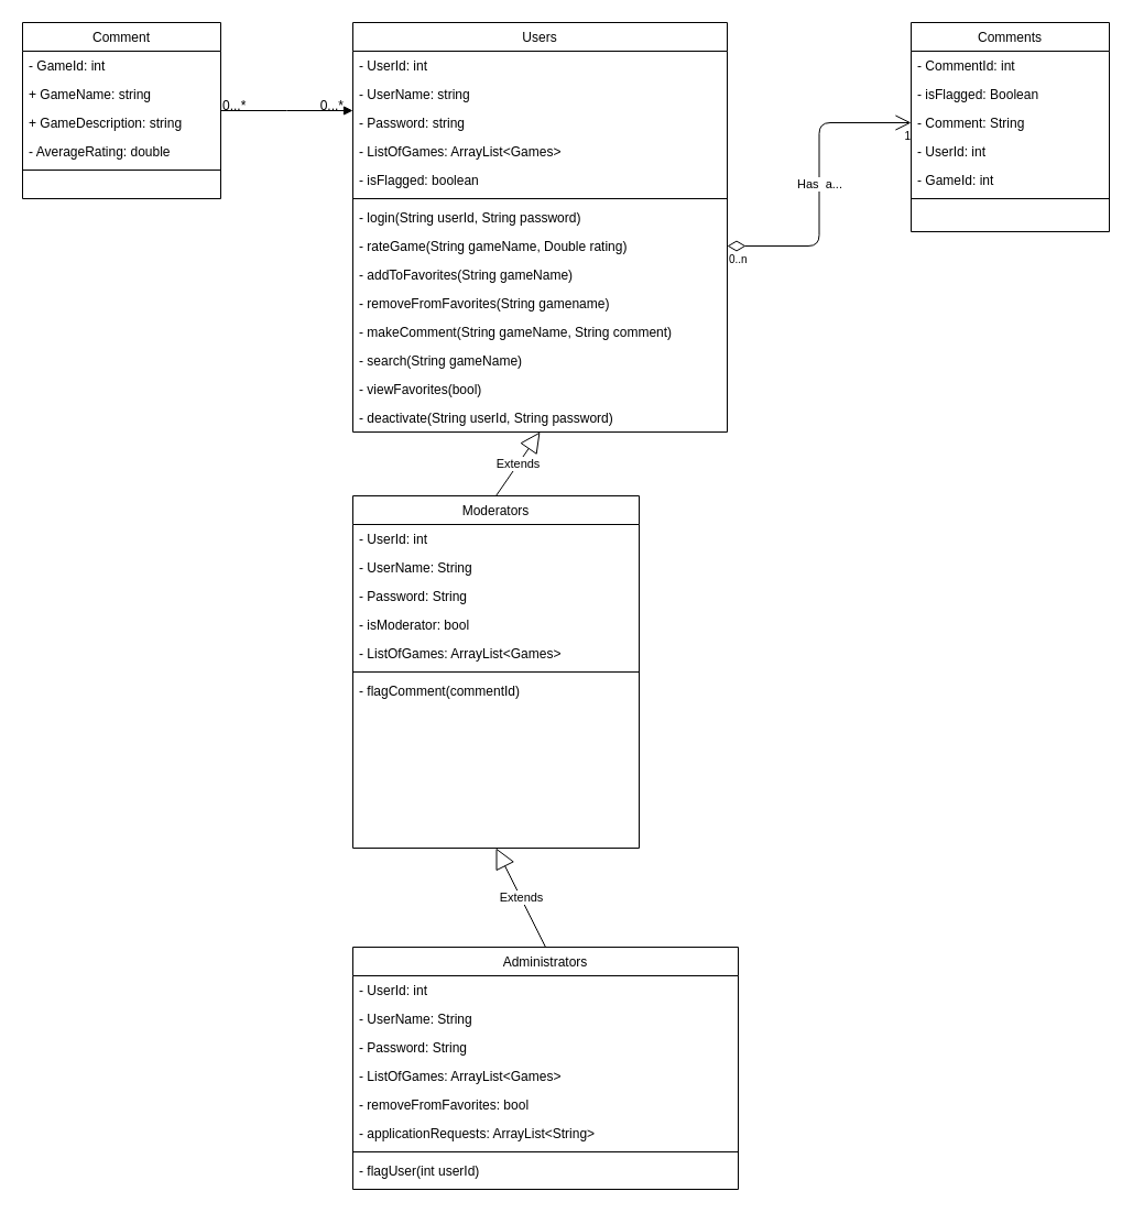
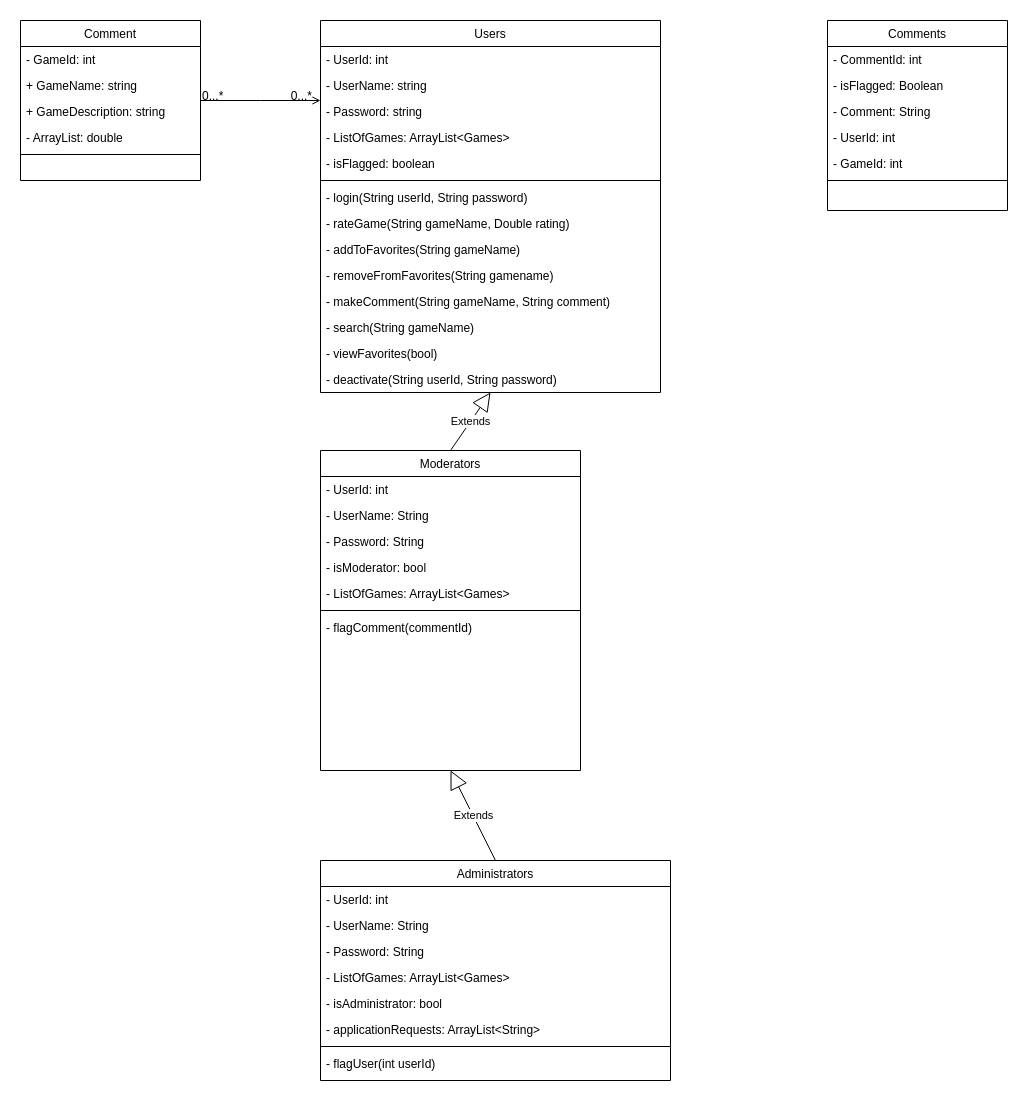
  <mxCell id="0" />
  <mxCell id="1" parent="0" />
- <mxCell id="2" value="" style="endArrow=block;shadow=0;strokeWidth=1;strokeColor=#000000;rounded=0;endFill=1;edgeStyle=elbowEdgeStyle;elbow=vertical;" parent="1" source="8" target="14" edge="1"><mxGeometry x="0.5" y="41" relative="1" as="geometry"><mxPoint x="380" y="92" as="sourcePoint" /><mxPoint x="540" y="92" as="targetPoint" /><mxPoint x="-40" y="32" as="offset" /></mxGeometry></mxCell>
+ <mxCell id="2" value="" style="endArrow=open;shadow=0;strokeWidth=1;strokeColor=#000000;rounded=0;endFill=1;edgeStyle=elbowEdgeStyle;elbow=vertical;" parent="1" source="8" target="14" edge="1"><mxGeometry x="0.5" y="41" relative="1" as="geometry"><mxPoint x="380" y="92" as="sourcePoint" /><mxPoint x="540" y="92" as="targetPoint" /><mxPoint x="-40" y="32" as="offset" /></mxGeometry></mxCell>
  <mxCell id="3" value="0...*" style="resizable=0;align=left;verticalAlign=bottom;labelBackgroundColor=none;fontSize=12;" parent="2" connectable="0" vertex="1"><mxGeometry x="-1" relative="1" as="geometry"><mxPoint y="4" as="offset" /></mxGeometry></mxCell>
  <mxCell id="4" value="0...*" style="resizable=0;align=right;verticalAlign=bottom;labelBackgroundColor=none;fontSize=12;" parent="2" connectable="0" vertex="1"><mxGeometry x="1" relative="1" as="geometry"><mxPoint x="-7" y="4" as="offset" /></mxGeometry></mxCell>
- <mxCell id="5" value="Has&amp;nbsp; a..." style="endArrow=open;html=1;endSize=12;startArrow=diamondThin;startSize=14;startFill=0;edgeStyle=orthogonalEdgeStyle;exitX=1;exitY=0.5;exitDx=0;exitDy=0;entryX=0;entryY=0.5;entryDx=0;entryDy=0;" parent="1" source="22" target="32" edge="1"><mxGeometry relative="1" as="geometry"><mxPoint x="650" y="140" as="sourcePoint" /><mxPoint x="810" y="140" as="targetPoint" /></mxGeometry></mxCell>
- <mxCell id="6" value="0..n" style="resizable=0;html=1;align=left;verticalAlign=top;labelBackgroundColor=#ffffff;fontSize=10;" parent="5" connectable="0" vertex="1"><mxGeometry x="-1" relative="1" as="geometry" /></mxCell>
- <mxCell id="7" value="1" style="resizable=0;html=1;align=right;verticalAlign=top;labelBackgroundColor=#ffffff;fontSize=10;" parent="5" connectable="0" vertex="1"><mxGeometry x="1" relative="1" as="geometry" /></mxCell>
  <mxCell id="8" value="Comment" style="swimlane;fontStyle=0;align=center;verticalAlign=top;childLayout=stackLayout;horizontal=1;startSize=26;horizontalStack=0;resizeParent=1;resizeLast=0;collapsible=1;marginBottom=0;rounded=0;shadow=0;strokeWidth=1;swimlaneFillColor=none;" parent="1" vertex="1"><mxGeometry x="20" y="20" width="180" height="160" as="geometry"><mxRectangle x="230" y="140" width="160" height="26" as="alternateBounds" /></mxGeometry></mxCell>
  <mxCell id="9" value="- GameId: int" style="text;align=left;verticalAlign=top;spacingLeft=4;spacingRight=4;overflow=hidden;rotatable=0;points=[[0,0.5],[1,0.5]];portConstraint=eastwest;" parent="8" vertex="1"><mxGeometry y="26" width="180" height="26" as="geometry" /></mxCell>
  <mxCell id="10" value="+ GameName: string" style="text;align=left;verticalAlign=top;spacingLeft=4;spacingRight=4;overflow=hidden;rotatable=0;points=[[0,0.5],[1,0.5]];portConstraint=eastwest;rounded=0;shadow=0;html=0;" parent="8" vertex="1"><mxGeometry y="52" width="180" height="26" as="geometry" /></mxCell>
  <mxCell id="11" value="+ GameDescription: string" style="text;align=left;verticalAlign=top;spacingLeft=4;spacingRight=4;overflow=hidden;rotatable=0;points=[[0,0.5],[1,0.5]];portConstraint=eastwest;rounded=0;shadow=0;html=0;" parent="8" vertex="1"><mxGeometry y="78" width="180" height="26" as="geometry" /></mxCell>
- <mxCell id="12" value="- AverageRating: double" style="text;align=left;verticalAlign=top;spacingLeft=4;spacingRight=4;overflow=hidden;rotatable=0;points=[[0,0.5],[1,0.5]];portConstraint=eastwest;" parent="8" vertex="1"><mxGeometry y="104" width="180" height="26" as="geometry" /></mxCell>
+ <mxCell id="12" value="- ArrayList: double" style="text;align=left;verticalAlign=top;spacingLeft=4;spacingRight=4;overflow=hidden;rotatable=0;points=[[0,0.5],[1,0.5]];portConstraint=eastwest;" parent="8" vertex="1"><mxGeometry y="104" width="180" height="26" as="geometry" /></mxCell>
  <mxCell id="13" value="" style="line;html=1;strokeWidth=1;align=left;verticalAlign=middle;spacingTop=-1;spacingLeft=3;spacingRight=3;rotatable=0;labelPosition=right;points=[];portConstraint=eastwest;" parent="8" vertex="1"><mxGeometry y="130" width="180" height="8" as="geometry" /></mxCell>
  <mxCell id="14" value="Users" style="swimlane;fontStyle=0;align=center;verticalAlign=top;childLayout=stackLayout;horizontal=1;startSize=26;horizontalStack=0;resizeParent=1;resizeLast=0;collapsible=1;marginBottom=0;rounded=0;shadow=0;strokeWidth=1;" parent="1" vertex="1"><mxGeometry x="320" y="20" width="340" height="372" as="geometry"><mxRectangle x="550" y="140" width="160" height="26" as="alternateBounds" /></mxGeometry></mxCell>
  <mxCell id="15" value="- UserId: int" style="text;align=left;verticalAlign=top;spacingLeft=4;spacingRight=4;overflow=hidden;rotatable=0;points=[[0,0.5],[1,0.5]];portConstraint=eastwest;" parent="14" vertex="1"><mxGeometry y="26" width="340" height="26" as="geometry" /></mxCell>
  <mxCell id="16" value="- UserName: string" style="text;align=left;verticalAlign=top;spacingLeft=4;spacingRight=4;overflow=hidden;rotatable=0;points=[[0,0.5],[1,0.5]];portConstraint=eastwest;rounded=0;shadow=0;html=0;" parent="14" vertex="1"><mxGeometry y="52" width="340" height="26" as="geometry" /></mxCell>
  <mxCell id="17" value="- Password: string" style="text;align=left;verticalAlign=top;spacingLeft=4;spacingRight=4;overflow=hidden;rotatable=0;points=[[0,0.5],[1,0.5]];portConstraint=eastwest;rounded=0;shadow=0;html=0;" parent="14" vertex="1"><mxGeometry y="78" width="340" height="26" as="geometry" /></mxCell>
  <mxCell id="18" value="- ListOfGames: ArrayList&lt;Games&gt;" style="text;align=left;verticalAlign=top;spacingLeft=4;spacingRight=4;overflow=hidden;rotatable=0;points=[[0,0.5],[1,0.5]];portConstraint=eastwest;rounded=0;shadow=0;html=0;" parent="14" vertex="1"><mxGeometry y="104" width="340" height="26" as="geometry" /></mxCell>
  <mxCell id="19" value="- isFlagged: boolean" style="text;align=left;verticalAlign=top;spacingLeft=4;spacingRight=4;overflow=hidden;rotatable=0;points=[[0,0.5],[1,0.5]];portConstraint=eastwest;rounded=0;shadow=0;html=0;" parent="14" vertex="1"><mxGeometry y="130" width="340" height="26" as="geometry" /></mxCell>
  <mxCell id="20" value="" style="line;html=1;strokeWidth=1;align=left;verticalAlign=middle;spacingTop=-1;spacingLeft=3;spacingRight=3;rotatable=0;labelPosition=right;points=[];portConstraint=eastwest;" parent="14" vertex="1"><mxGeometry y="156" width="340" height="8" as="geometry" /></mxCell>
  <mxCell id="21" value="- login(String userId, String password)" style="text;align=left;verticalAlign=top;spacingLeft=4;spacingRight=4;overflow=hidden;rotatable=0;points=[[0,0.5],[1,0.5]];portConstraint=eastwest;" parent="14" vertex="1"><mxGeometry y="164" width="340" height="26" as="geometry" /></mxCell>
  <mxCell id="22" value="- rateGame(String gameName, Double rating)" style="text;align=left;verticalAlign=top;spacingLeft=4;spacingRight=4;overflow=hidden;rotatable=0;points=[[0,0.5],[1,0.5]];portConstraint=eastwest;" parent="14" vertex="1"><mxGeometry y="190" width="340" height="26" as="geometry" /></mxCell>
  <mxCell id="23" value="- addToFavorites(String gameName)" style="text;align=left;verticalAlign=top;spacingLeft=4;spacingRight=4;overflow=hidden;rotatable=0;points=[[0,0.5],[1,0.5]];portConstraint=eastwest;" parent="14" vertex="1"><mxGeometry y="216" width="340" height="26" as="geometry" /></mxCell>
  <mxCell id="24" value="- removeFromFavorites(String gamename)" style="text;align=left;verticalAlign=top;spacingLeft=4;spacingRight=4;overflow=hidden;rotatable=0;points=[[0,0.5],[1,0.5]];portConstraint=eastwest;" parent="14" vertex="1"><mxGeometry y="242" width="340" height="26" as="geometry" /></mxCell>
  <mxCell id="25" value="- makeComment(String gameName, String comment)" style="text;align=left;verticalAlign=top;spacingLeft=4;spacingRight=4;overflow=hidden;rotatable=0;points=[[0,0.5],[1,0.5]];portConstraint=eastwest;" parent="14" vertex="1"><mxGeometry y="268" width="340" height="26" as="geometry" /></mxCell>
  <mxCell id="26" value="- search(String gameName)" style="text;align=left;verticalAlign=top;spacingLeft=4;spacingRight=4;overflow=hidden;rotatable=0;points=[[0,0.5],[1,0.5]];portConstraint=eastwest;" parent="14" vertex="1"><mxGeometry y="294" width="340" height="26" as="geometry" /></mxCell>
  <mxCell id="27" value="- viewFavorites(bool)" style="text;align=left;verticalAlign=top;spacingLeft=4;spacingRight=4;overflow=hidden;rotatable=0;points=[[0,0.5],[1,0.5]];portConstraint=eastwest;" parent="14" vertex="1"><mxGeometry y="320" width="340" height="26" as="geometry" /></mxCell>
  <mxCell id="28" value="- deactivate(String userId, String password)" style="text;align=left;verticalAlign=top;spacingLeft=4;spacingRight=4;overflow=hidden;rotatable=0;points=[[0,0.5],[1,0.5]];portConstraint=eastwest;" parent="14" vertex="1"><mxGeometry y="346" width="340" height="26" as="geometry" /></mxCell>
  <mxCell id="29" value="Comments" style="swimlane;fontStyle=0;align=center;verticalAlign=top;childLayout=stackLayout;horizontal=1;startSize=26;horizontalStack=0;resizeParent=1;resizeLast=0;collapsible=1;marginBottom=0;rounded=0;shadow=0;strokeWidth=1;swimlaneFillColor=none;" parent="1" vertex="1"><mxGeometry x="827" y="20" width="180" height="190" as="geometry"><mxRectangle x="230" y="140" width="160" height="26" as="alternateBounds" /></mxGeometry></mxCell>
  <mxCell id="30" value="- CommentId: int" style="text;align=left;verticalAlign=top;spacingLeft=4;spacingRight=4;overflow=hidden;rotatable=0;points=[[0,0.5],[1,0.5]];portConstraint=eastwest;" parent="29" vertex="1"><mxGeometry y="26" width="180" height="26" as="geometry" /></mxCell>
  <mxCell id="31" value="- isFlagged: Boolean" style="text;align=left;verticalAlign=top;spacingLeft=4;spacingRight=4;overflow=hidden;rotatable=0;points=[[0,0.5],[1,0.5]];portConstraint=eastwest;rounded=0;shadow=0;html=0;" parent="29" vertex="1"><mxGeometry y="52" width="180" height="26" as="geometry" /></mxCell>
  <mxCell id="32" value="- Comment: String" style="text;align=left;verticalAlign=top;spacingLeft=4;spacingRight=4;overflow=hidden;rotatable=0;points=[[0,0.5],[1,0.5]];portConstraint=eastwest;rounded=0;shadow=0;html=0;" parent="29" vertex="1"><mxGeometry y="78" width="180" height="26" as="geometry" /></mxCell>
  <mxCell id="33" value="- UserId: int" style="text;align=left;verticalAlign=top;spacingLeft=4;spacingRight=4;overflow=hidden;rotatable=0;points=[[0,0.5],[1,0.5]];portConstraint=eastwest;" parent="29" vertex="1"><mxGeometry y="104" width="180" height="26" as="geometry" /></mxCell>
  <mxCell id="34" value="- GameId: int" style="text;align=left;verticalAlign=top;spacingLeft=4;spacingRight=4;overflow=hidden;rotatable=0;points=[[0,0.5],[1,0.5]];portConstraint=eastwest;rounded=0;shadow=0;html=0;" parent="29" vertex="1"><mxGeometry y="130" width="180" height="26" as="geometry" /></mxCell>
  <mxCell id="35" value="" style="line;html=1;strokeWidth=1;align=left;verticalAlign=middle;spacingTop=-1;spacingLeft=3;spacingRight=3;rotatable=0;labelPosition=right;points=[];portConstraint=eastwest;" parent="29" vertex="1"><mxGeometry y="156" width="180" height="8" as="geometry" /></mxCell>
  <mxCell id="36" value="Extends" style="endArrow=block;endSize=16;endFill=0;html=1;exitX=0.5;exitY=0;exitDx=0;exitDy=0;entryX=0.5;entryY=1;entryDx=0;entryDy=0;" parent="1" source="37" target="14" edge="1"><mxGeometry width="160" relative="1" as="geometry"><mxPoint x="400" y="410" as="sourcePoint" /><mxPoint x="483" y="370" as="targetPoint" /></mxGeometry></mxCell>
  <mxCell id="37" value="Moderators" style="swimlane;fontStyle=0;align=center;verticalAlign=top;childLayout=stackLayout;horizontal=1;startSize=26;horizontalStack=0;resizeParent=1;resizeLast=0;collapsible=1;marginBottom=0;rounded=0;shadow=0;strokeWidth=1;swimlaneFillColor=none;" parent="1" vertex="1"><mxGeometry x="320" y="450" width="260" height="320" as="geometry"><mxRectangle x="230" y="140" width="160" height="26" as="alternateBounds" /></mxGeometry></mxCell>
  <mxCell id="38" value="- UserId: int" style="text;align=left;verticalAlign=top;spacingLeft=4;spacingRight=4;overflow=hidden;rotatable=0;points=[[0,0.5],[1,0.5]];portConstraint=eastwest;" parent="37" vertex="1"><mxGeometry y="26" width="260" height="26" as="geometry" /></mxCell>
  <mxCell id="39" value="- UserName: String" style="text;align=left;verticalAlign=top;spacingLeft=4;spacingRight=4;overflow=hidden;rotatable=0;points=[[0,0.5],[1,0.5]];portConstraint=eastwest;rounded=0;shadow=0;html=0;" parent="37" vertex="1"><mxGeometry y="52" width="260" height="26" as="geometry" /></mxCell>
  <mxCell id="40" value="- Password: String" style="text;align=left;verticalAlign=top;spacingLeft=4;spacingRight=4;overflow=hidden;rotatable=0;points=[[0,0.5],[1,0.5]];portConstraint=eastwest;rounded=0;shadow=0;html=0;" parent="37" vertex="1"><mxGeometry y="78" width="260" height="26" as="geometry" /></mxCell>
  <mxCell id="41" value="- isModerator: bool" style="text;align=left;verticalAlign=top;spacingLeft=4;spacingRight=4;overflow=hidden;rotatable=0;points=[[0,0.5],[1,0.5]];portConstraint=eastwest;" parent="37" vertex="1"><mxGeometry y="104" width="260" height="26" as="geometry" /></mxCell>
  <mxCell id="42" value="- ListOfGames: ArrayList&lt;Games&gt;" style="text;align=left;verticalAlign=top;spacingLeft=4;spacingRight=4;overflow=hidden;rotatable=0;points=[[0,0.5],[1,0.5]];portConstraint=eastwest;" parent="37" vertex="1"><mxGeometry y="130" width="260" height="26" as="geometry" /></mxCell>
  <mxCell id="43" value="" style="line;html=1;strokeWidth=1;align=left;verticalAlign=middle;spacingTop=-1;spacingLeft=3;spacingRight=3;rotatable=0;labelPosition=right;points=[];portConstraint=eastwest;" parent="37" vertex="1"><mxGeometry y="156" width="260" height="8" as="geometry" /></mxCell>
  <mxCell id="44" value="- flagComment(commentId)" style="text;align=left;verticalAlign=top;spacingLeft=4;spacingRight=4;overflow=hidden;rotatable=0;points=[[0,0.5],[1,0.5]];portConstraint=eastwest;rounded=0;shadow=0;html=0;strokeColor=none;" parent="37" vertex="1"><mxGeometry y="164" width="260" height="26" as="geometry" /></mxCell>
  <mxCell id="45" value="Extends" style="endArrow=block;endSize=16;endFill=0;html=1;exitX=0.5;exitY=0;exitDx=0;exitDy=0;" parent="1" source="46" edge="1"><mxGeometry width="160" relative="1" as="geometry"><mxPoint x="430" y="828" as="sourcePoint" /><mxPoint x="450" y="770" as="targetPoint" /></mxGeometry></mxCell>
  <mxCell id="46" value="Administrators" style="swimlane;fontStyle=0;align=center;verticalAlign=top;childLayout=stackLayout;horizontal=1;startSize=26;horizontalStack=0;resizeParent=1;resizeLast=0;collapsible=1;marginBottom=0;rounded=0;shadow=0;strokeWidth=1;swimlaneFillColor=none;" parent="1" vertex="1"><mxGeometry x="320" y="860" width="350" height="220" as="geometry"><mxRectangle x="230" y="140" width="160" height="26" as="alternateBounds" /></mxGeometry></mxCell>
  <mxCell id="47" value="- UserId: int" style="text;align=left;verticalAlign=top;spacingLeft=4;spacingRight=4;overflow=hidden;rotatable=0;points=[[0,0.5],[1,0.5]];portConstraint=eastwest;" parent="46" vertex="1"><mxGeometry y="26" width="350" height="26" as="geometry" /></mxCell>
  <mxCell id="48" value="- UserName: String" style="text;align=left;verticalAlign=top;spacingLeft=4;spacingRight=4;overflow=hidden;rotatable=0;points=[[0,0.5],[1,0.5]];portConstraint=eastwest;rounded=0;shadow=0;html=0;" parent="46" vertex="1"><mxGeometry y="52" width="350" height="26" as="geometry" /></mxCell>
  <mxCell id="49" value="- Password: String" style="text;align=left;verticalAlign=top;spacingLeft=4;spacingRight=4;overflow=hidden;rotatable=0;points=[[0,0.5],[1,0.5]];portConstraint=eastwest;rounded=0;shadow=0;html=0;" parent="46" vertex="1"><mxGeometry y="78" width="350" height="26" as="geometry" /></mxCell>
  <mxCell id="50" value="- ListOfGames: ArrayList&lt;Games&gt;" style="text;align=left;verticalAlign=top;spacingLeft=4;spacingRight=4;overflow=hidden;rotatable=0;points=[[0,0.5],[1,0.5]];portConstraint=eastwest;" parent="46" vertex="1"><mxGeometry y="104" width="350" height="26" as="geometry" /></mxCell>
- <mxCell id="51" value="- removeFromFavorites: bool" style="text;align=left;verticalAlign=top;spacingLeft=4;spacingRight=4;overflow=hidden;rotatable=0;points=[[0,0.5],[1,0.5]];portConstraint=eastwest;" parent="46" vertex="1"><mxGeometry y="130" width="350" height="26" as="geometry" /></mxCell>
+ <mxCell id="51" value="- isAdministrator: bool" style="text;align=left;verticalAlign=top;spacingLeft=4;spacingRight=4;overflow=hidden;rotatable=0;points=[[0,0.5],[1,0.5]];portConstraint=eastwest;" parent="46" vertex="1"><mxGeometry y="130" width="350" height="26" as="geometry" /></mxCell>
  <mxCell id="52" value="- applicationRequests: ArrayList&lt;String&gt;" style="text;align=left;verticalAlign=top;spacingLeft=4;spacingRight=4;overflow=hidden;rotatable=0;points=[[0,0.5],[1,0.5]];portConstraint=eastwest;" parent="46" vertex="1"><mxGeometry y="156" width="350" height="26" as="geometry" /></mxCell>
  <mxCell id="53" value="" style="line;html=1;strokeWidth=1;align=left;verticalAlign=middle;spacingTop=-1;spacingLeft=3;spacingRight=3;rotatable=0;labelPosition=right;points=[];portConstraint=eastwest;" parent="46" vertex="1"><mxGeometry y="182" width="350" height="8" as="geometry" /></mxCell>
  <mxCell id="54" value="- flagUser(int userId)" style="text;align=left;verticalAlign=top;spacingLeft=4;spacingRight=4;overflow=hidden;rotatable=0;points=[[0,0.5],[1,0.5]];portConstraint=eastwest;rounded=0;shadow=0;html=0;strokeColor=none;" parent="46" vertex="1"><mxGeometry y="190" width="350" height="26" as="geometry" /></mxCell>
